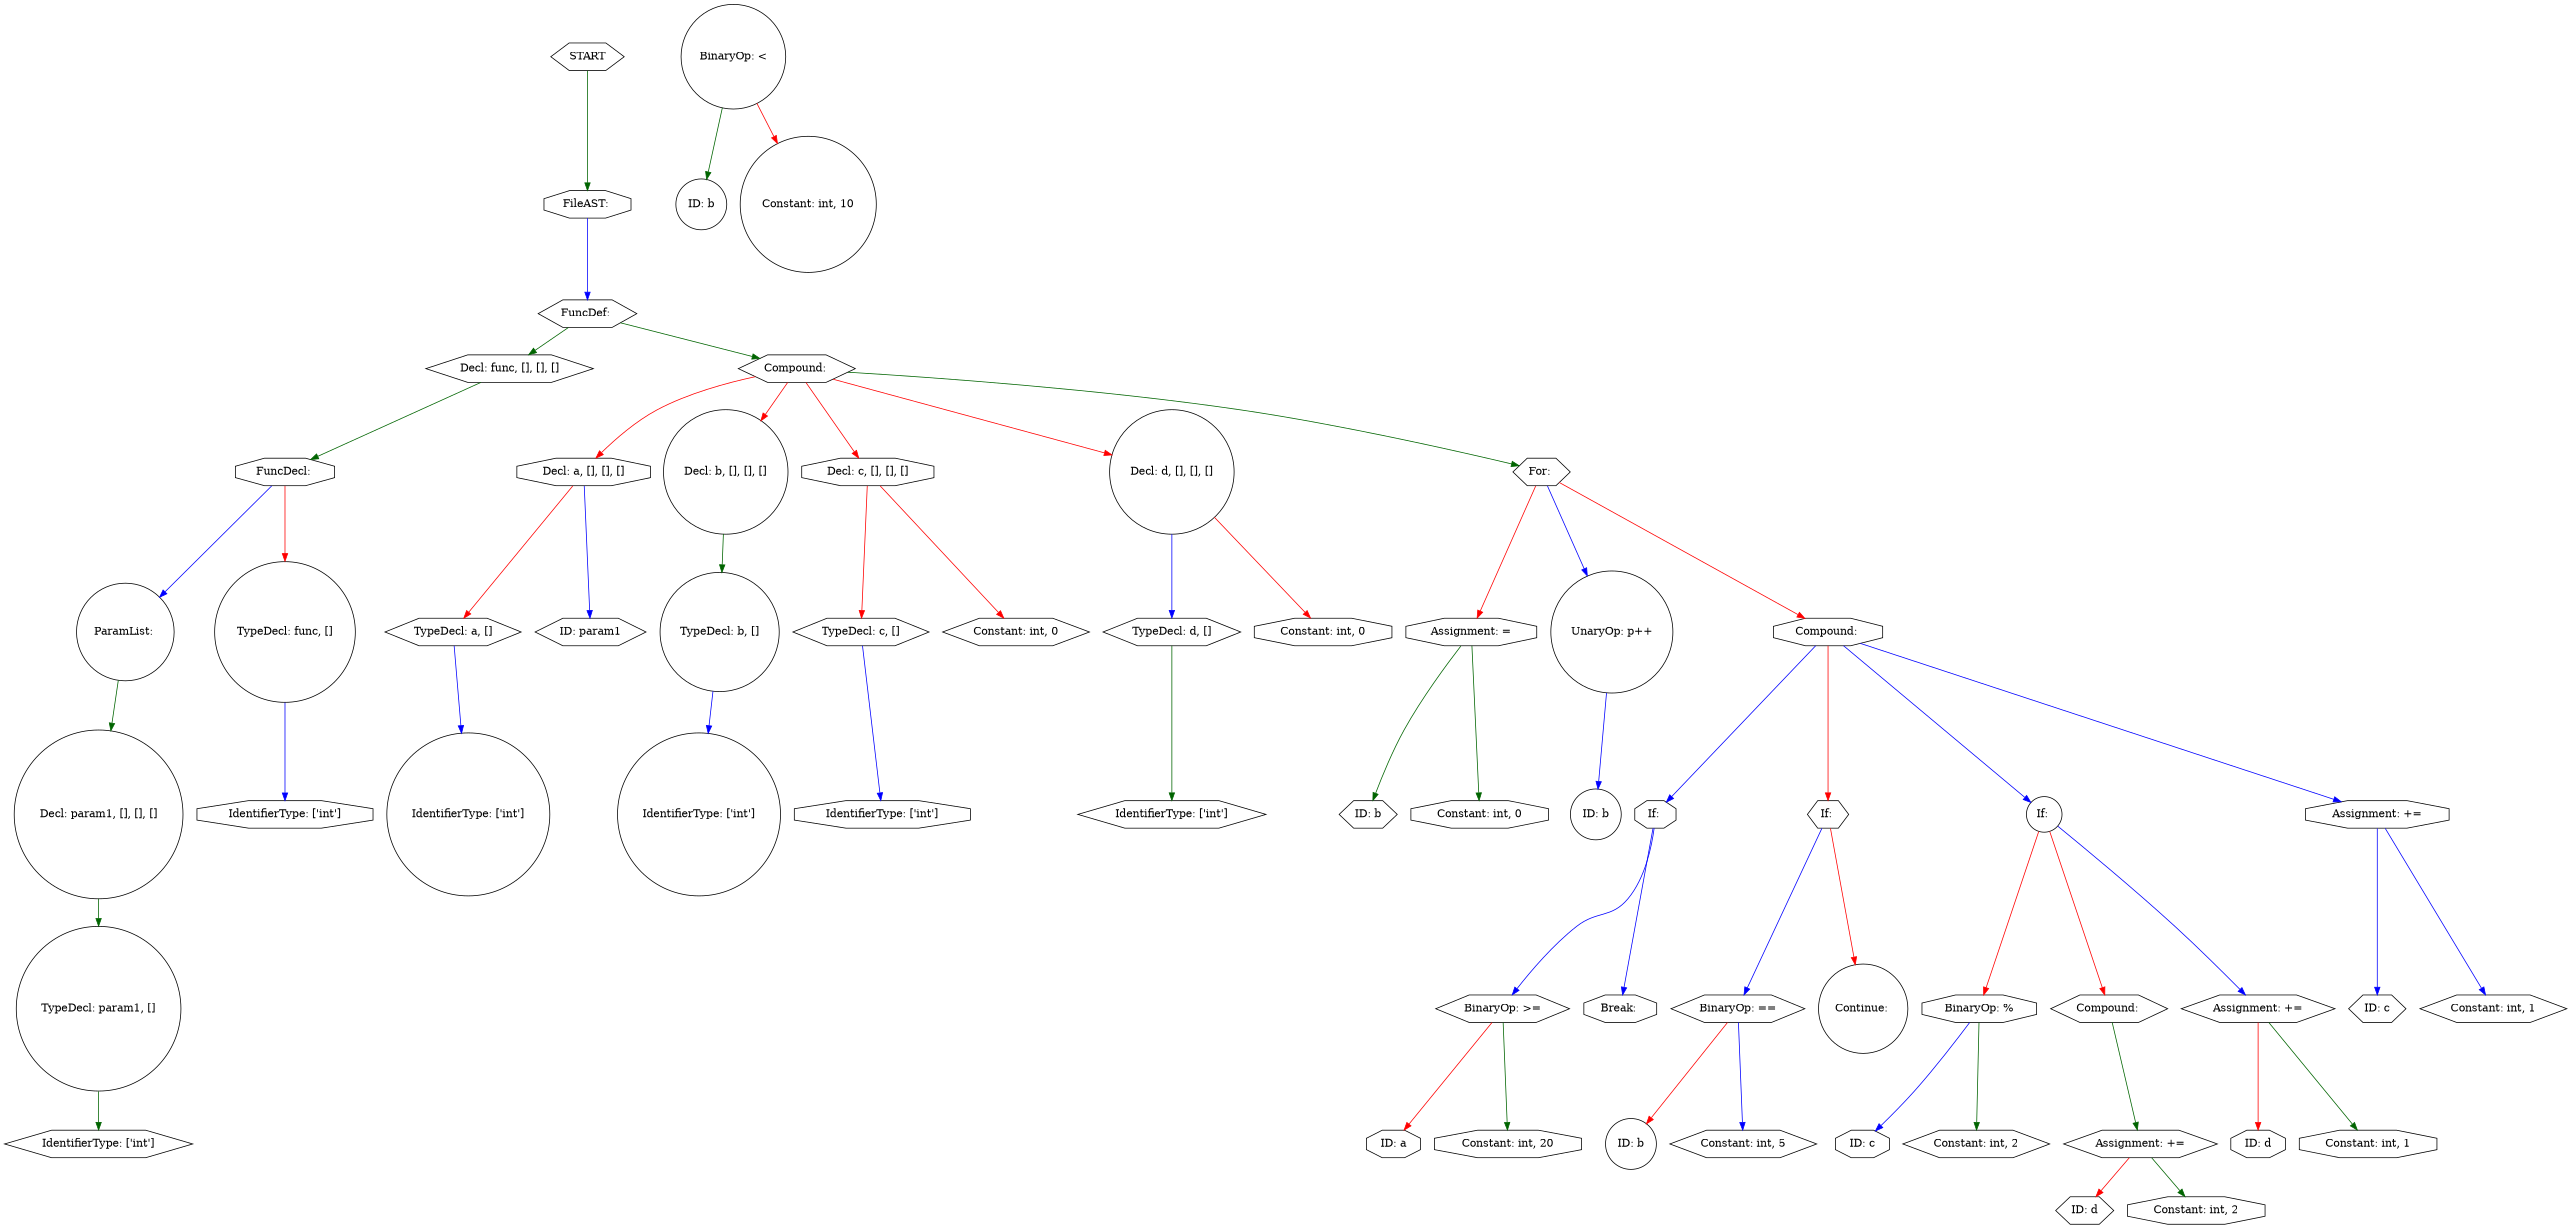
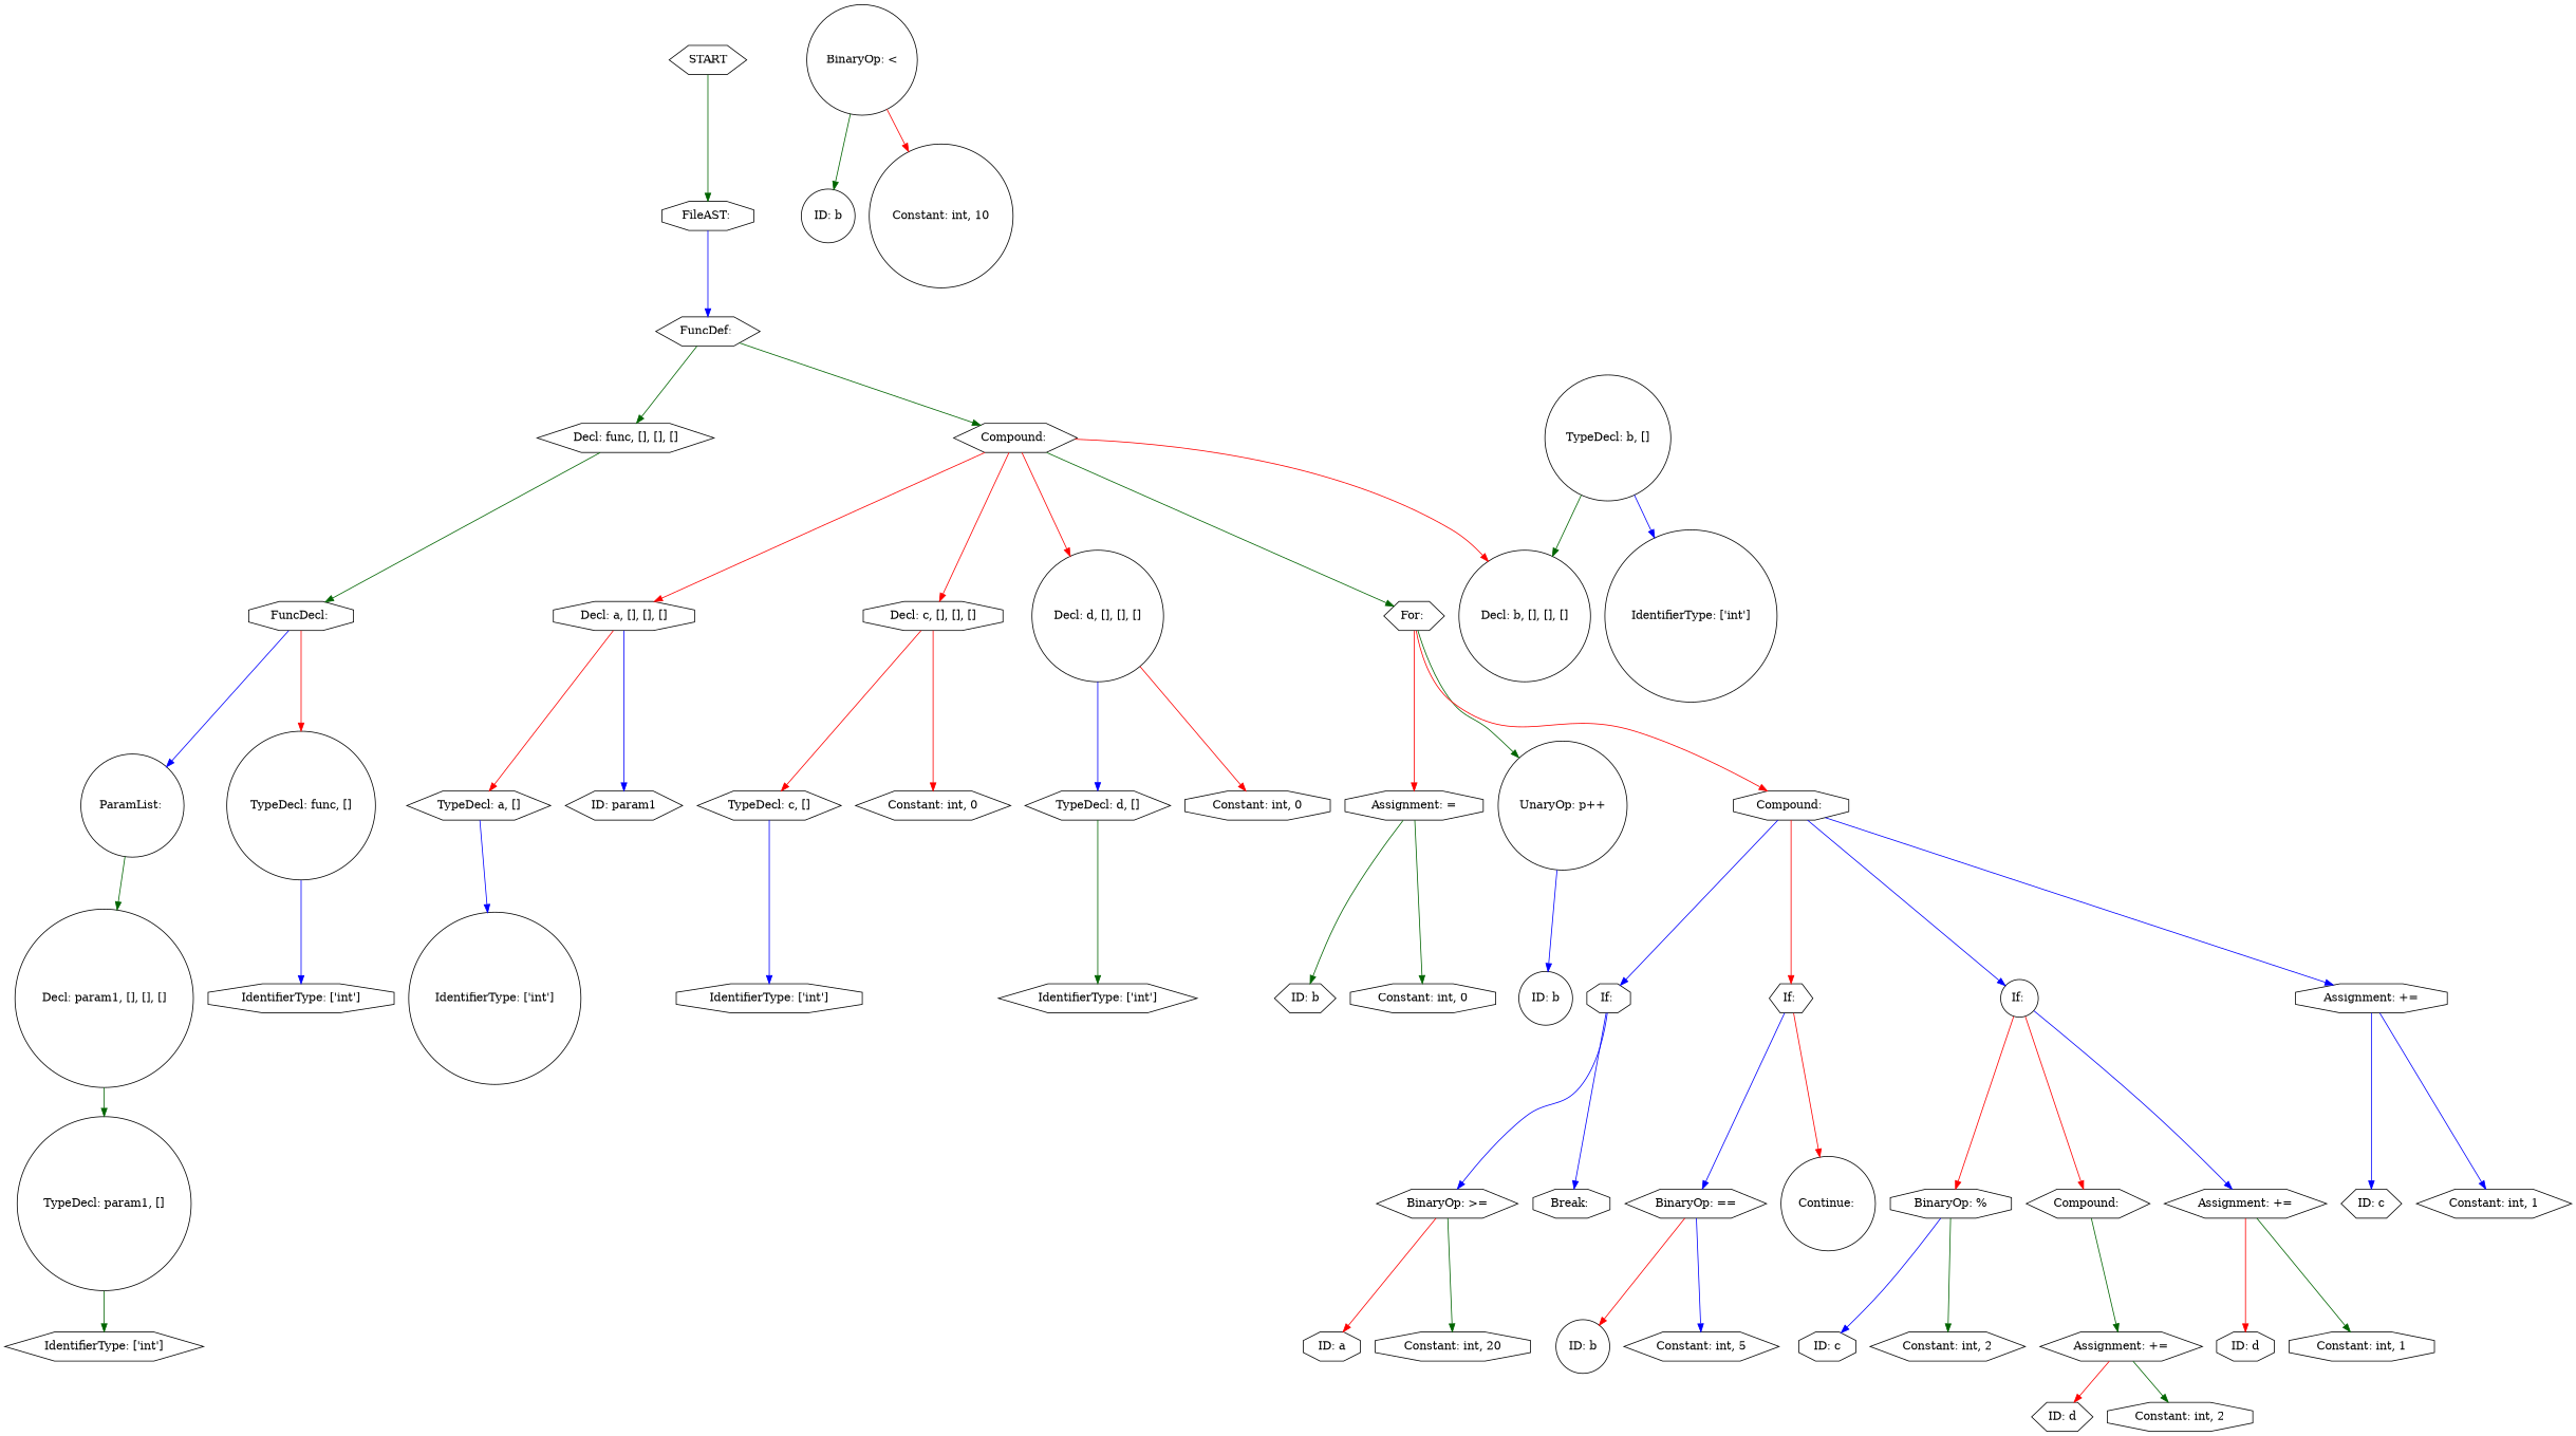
  digraph {
    node [shape=hexagon]
    edge [color=blue]
    n1 [label=START]
    n2 [label="FileAST: " shape=octagon]
    n3 [label="FuncDef: "]
    n4 [label="Decl: func, [], [], []"]
    n5 [label="Compound: "]
    n6 [label="FuncDecl: " shape=octagon]
    n7 [label="Decl: a, [], [], []" shape=octagon]
    n8 [label="Decl: b, [], [], []" shape=circle]
    n9 [label="Decl: c, [], [], []" shape=octagon]
    n10 [label="Decl: d, [], [], []" shape=circle]
    n11 [label="For: "]
    n12 [label="ParamList: " shape=circle]
    n13 [label="TypeDecl: func, []" shape=circle]
    n14 [label="Decl: param1, [], [], []" shape=circle]
    n15 [label="IdentifierType: ['int']" shape=octagon]
    n16 [label="TypeDecl: param1, []" shape=circle]
    n17 [label="IdentifierType: ['int']"]
    n18 [label="TypeDecl: a, []"]
    n19 [label="ID: param1"]
    n20 [label="TypeDecl: b, []" shape=circle]
    n21 [label="TypeDecl: c, []"]
    n22 [label="Constant: int, 0"]
    n23 [label="TypeDecl: d, []"]
    n24 [label="Constant: int, 0" shape=octagon]
    n25 [label="Assignment: =" shape=octagon]
    n26 [label="UnaryOp: p++" shape=circle]
    n27 [label="Compound: " shape=octagon]
    n28 [label="IdentifierType: ['int']" shape=circle]
    n29 [label="IdentifierType: ['int']" shape=circle]
    n30 [label="IdentifierType: ['int']" shape=octagon]
    n31 [label="IdentifierType: ['int']"]
    n32 [label="ID: b"]
    n33 [label="Constant: int, 0" shape=octagon]
    n34 [label="BinaryOp: <" shape=circle]
    n35 [label="ID: b" shape=circle]
    n36 [label="Constant: int, 10" shape=circle]
    n37 [label="ID: b" shape=circle]
    n38 [label="If: " shape=octagon]
    n39 [label="If: "]
    n40 [label="If: " shape=circle]
    n41 [label="Assignment: +=" shape=octagon]
    n42 [label="BinaryOp: >="]
    n43 [label="Break: " shape=octagon]
    n44 [label="BinaryOp: =="]
    n45 [label="Continue: " shape=circle]
    n46 [label="BinaryOp: %" shape=octagon]
    n47 [label="Compound: "]
    n48 [label="Assignment: +="]
    n49 [label="ID: c"]
    n50 [label="Constant: int, 1"]
    n51 [label="ID: a" shape=octagon]
    n52 [label="Constant: int, 20" shape=octagon]
    n53 [label="ID: b" shape=circle]
    n54 [label="Constant: int, 5"]
    n55 [label="ID: c" shape=octagon]
    n56 [label="Constant: int, 2"]
    n57 [label="Assignment: +="]
    n58 [label="ID: d" shape=octagon]
    n59 [label="Constant: int, 1" shape=octagon]
    n60 [label="ID: d"]
    n61 [label="Constant: int, 2" shape=octagon]
    n1 -> n2 [color=darkgreen]
    n2 -> n3
    n3 -> n4 [color=darkgreen]
    n3 -> n5 [color=darkgreen]
    n4 -> n6 [color=darkgreen]
    n5 -> n7 [color=red]
    n5 -> n8 [color=red]
    n5 -> n9 [color=red]
    n5 -> n10 [color=red]
    n5 -> n11 [color=darkgreen]
    n6 -> n12
    n6 -> n13 [color=red]
    n7 -> n18 [color=red]
    n7 -> n19
-   n8 -> n20 [color=darkgreen]
+   n20 -> n8 [color=darkgreen]
    n9 -> n21 [color=red]
    n9 -> n22 [color=red]
    n10 -> n23
    n10 -> n24 [color=red]
    n11 -> n25 [color=red]
-   n11 -> n26
+   n11 -> n26 [color=darkgreen]
    n11 -> n27 [color=red]
    n12 -> n14 [color=darkgreen]
    n13 -> n15
    n14 -> n16 [color=darkgreen]
    n16 -> n17 [color=darkgreen]
    n18 -> n28
    n20 -> n29
    n21 -> n30
    n23 -> n31 [color=darkgreen]
    n25 -> n32 [color=darkgreen]
    n25 -> n33 [color=darkgreen]
    n26 -> n37
    n27 -> n38
    n27 -> n39 [color=red]
    n27 -> n40
    n27 -> n41
    n34 -> n35 [color=darkgreen]
    n34 -> n36 [color=red]
    n38 -> n42
    n38 -> n43
    n39 -> n44
    n39 -> n45 [color=red]
    n40 -> n46 [color=red]
    n40 -> n47 [color=red]
    n40 -> n48
    n41 -> n49
    n41 -> n50
    n42 -> n51 [color=red]
    n42 -> n52 [color=darkgreen]
    n44 -> n53 [color=red]
    n44 -> n54
    n46 -> n55
    n46 -> n56 [color=darkgreen]
    n47 -> n57 [color=darkgreen]
    n48 -> n58 [color=red]
    n48 -> n59 [color=darkgreen]
    n57 -> n60 [color=red]
    n57 -> n61 [color=darkgreen]
  }
